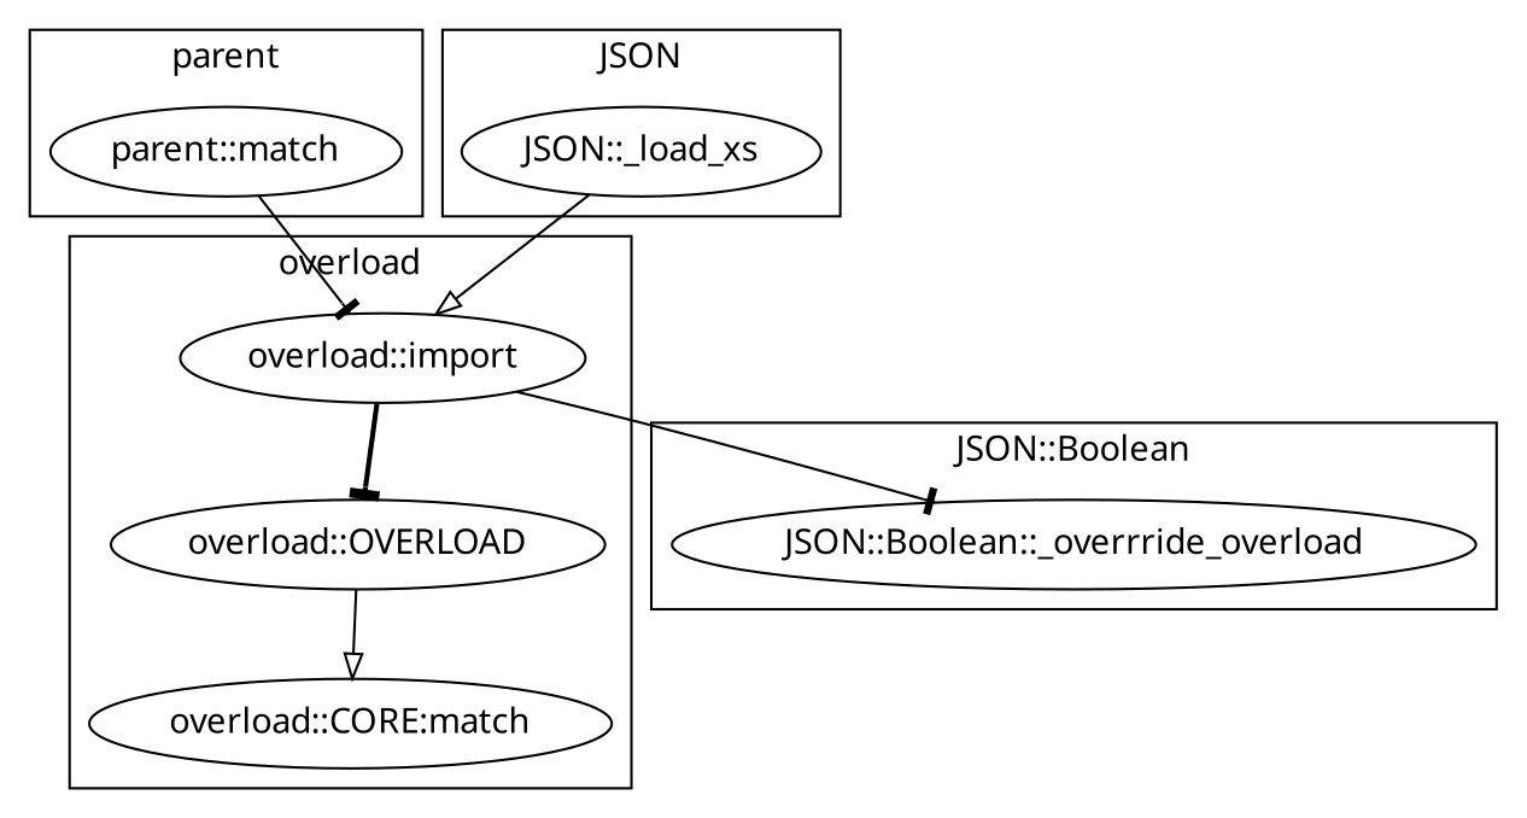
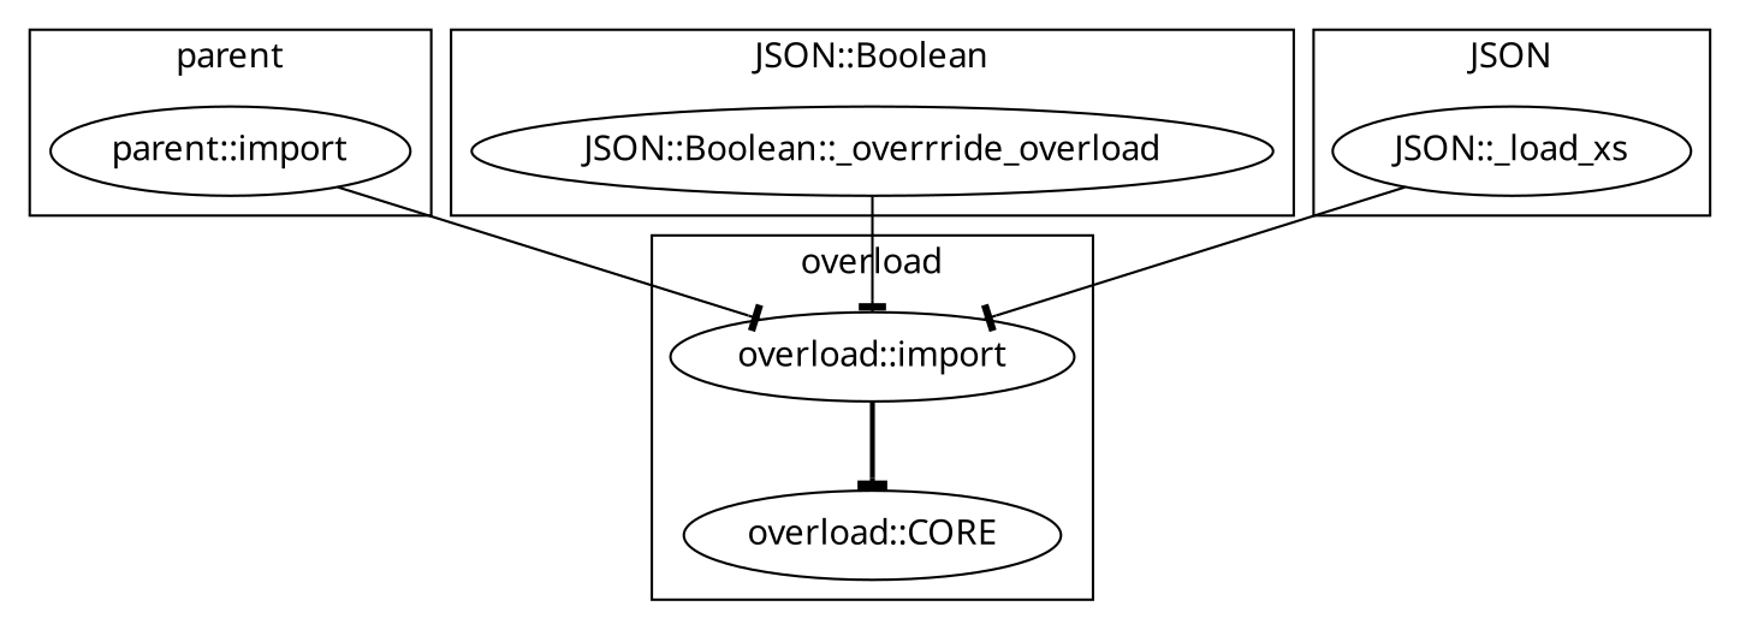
  digraph {
    fontname="Noto Sans"
    node [fontname="Noto Sans"]
    edge [arrowhead=tee fontname="Noto Sans" style=solid]
-   "parent::import" [label="parent::match"]
+   "parent::import"
    "JSON::Boolean::_overrride_overload"
-   "overload::OVERLOAD"
+   "overload::OVERLOAD" [label="overload::CORE"]
    "overload::import"
-   "overload::CORE:match"
    "JSON::_load_xs"
    subgraph cluster_1 {
      label=parent
      "parent::import"
    }
    subgraph cluster_2 {
      label="JSON::Boolean"
      "JSON::Boolean::_overrride_overload"
    }
    subgraph cluster_3 {
      label=overload
      "overload::OVERLOAD"
      "overload::import"
-     "overload::CORE:match"
    }
    subgraph cluster_4 {
      label=JSON
      "JSON::_load_xs"
    }
    "parent::import" -> "overload::import"
-   "overload::import" -> "JSON::Boolean::_overrride_overload"
-   "overload::OVERLOAD" -> "overload::CORE:match" [arrowhead=onormal]
+   "JSON::Boolean::_overrride_overload" -> "overload::import"
    "overload::import" -> "overload::OVERLOAD" [style=bold]
-   "JSON::_load_xs" -> "overload::import" [arrowhead=onormal]
+   "JSON::_load_xs" -> "overload::import"
  }
